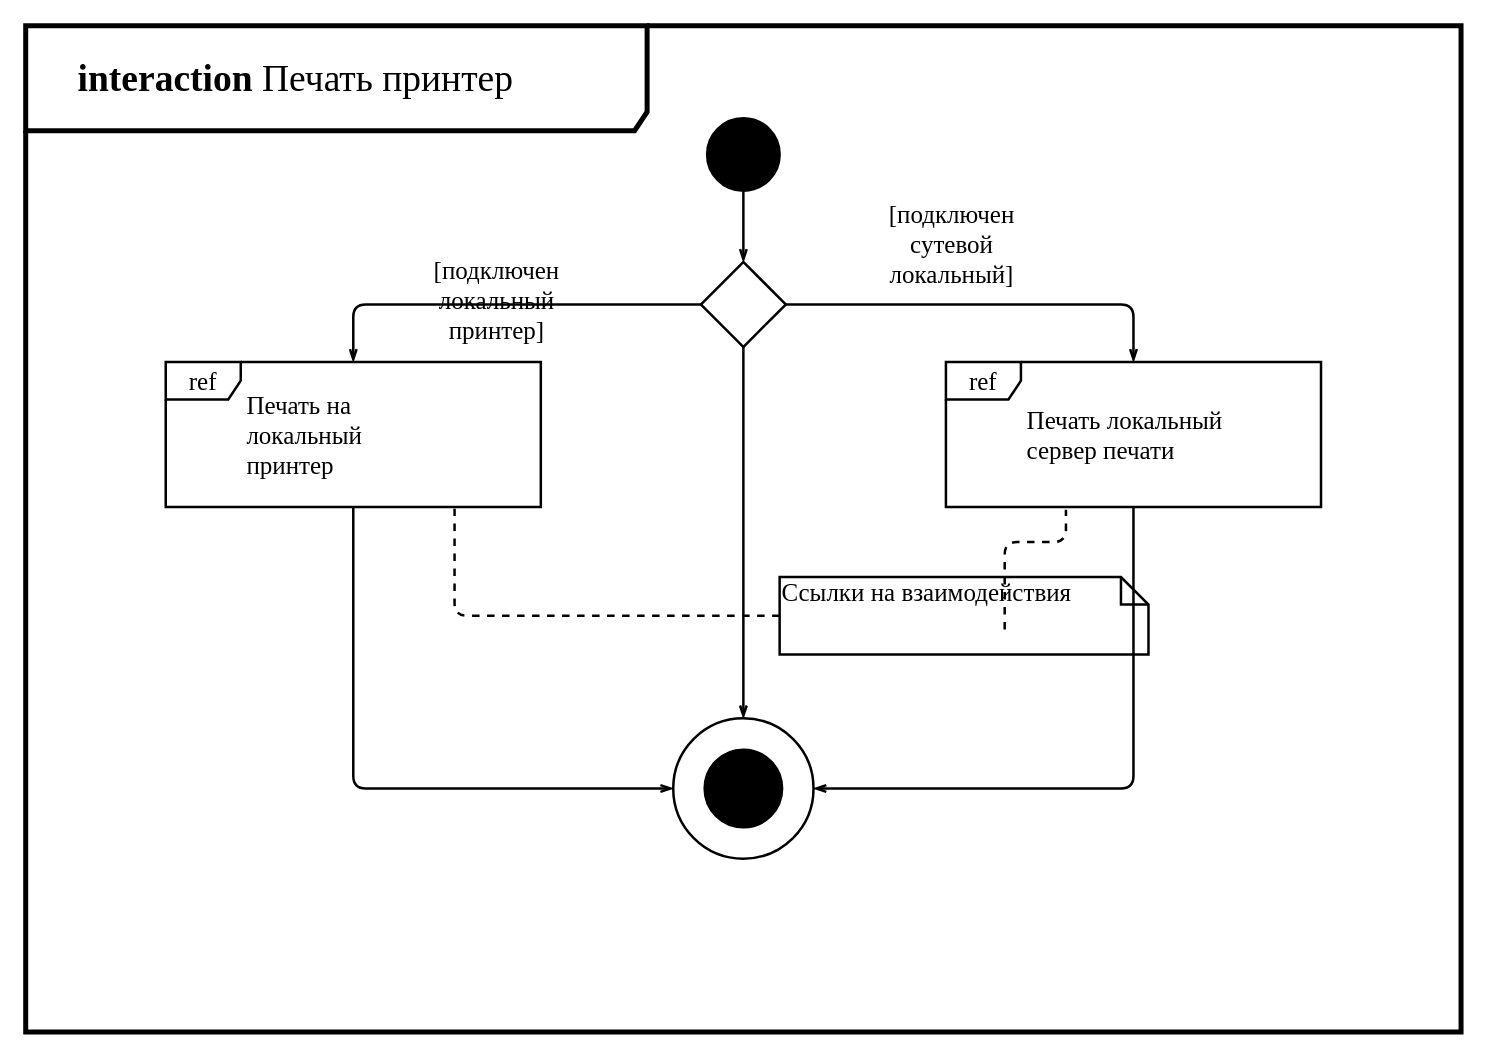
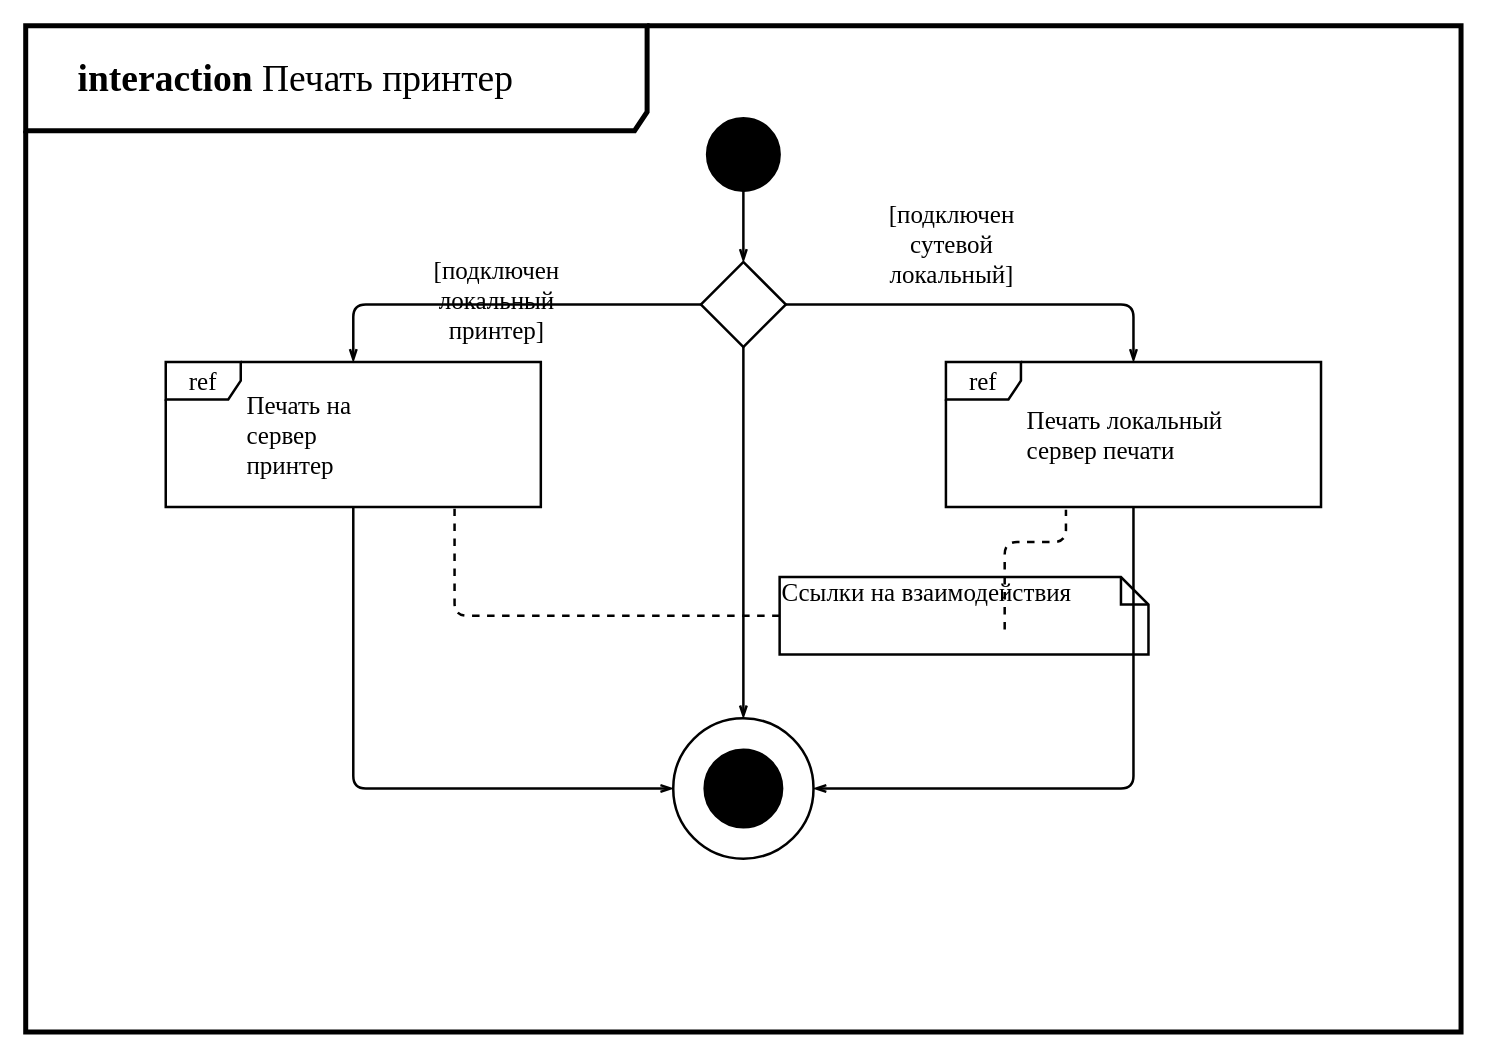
  <mxCell id="0" />
  <mxCell id="1" parent="0" />
  <mxCell id="2" value="&lt;blockquote style=&quot;margin: 0 0 0 40px ; border: none ; padding: 0px&quot;&gt;&lt;b&gt;interaction&amp;nbsp;&lt;/b&gt;Печать принтер&lt;/blockquote&gt;" style="shape=umlFrame;whiteSpace=wrap;html=1;fillColor=none;strokeWidth=4;strokeColor=#000000;fontFamily=Times New Roman;fontSize=30;width=497;height=84;fontColor=#000000;align=left;" vertex="1" parent="1"><mxGeometry x="20" y="20" width="1148" height="805" as="geometry" /></mxCell>
  <mxCell id="3" style="edgeStyle=orthogonalEdgeStyle;rounded=1;orthogonalLoop=1;jettySize=auto;html=1;exitX=1;exitY=0.5;exitDx=0;exitDy=0;endArrow=none;endFill=0;strokeColor=#000000;strokeWidth=2;fontFamily=Times New Roman;fontSize=20;fontColor=#000000;startArrow=openThin;startFill=0;" edge="1" parent="1" source="4" target="11"><mxGeometry relative="1" as="geometry" /></mxCell>
  <mxCell id="4" value="" style="ellipse;whiteSpace=wrap;html=1;aspect=fixed;strokeColor=#000000;strokeWidth=2;fillColor=none;fontFamily=Times New Roman;fontSize=20;fontColor=#000000;" vertex="1" parent="1"><mxGeometry x="537.9" y="574" width="112.204" height="112.29" as="geometry" /></mxCell>
  <mxCell id="5" style="edgeStyle=orthogonalEdgeStyle;rounded=0;orthogonalLoop=1;jettySize=auto;html=1;exitX=0.5;exitY=1;exitDx=0;exitDy=0;entryX=0;entryY=0;entryDx=0;entryDy=0;fontFamily=Times New Roman;fontSize=20;fontColor=#000000;strokeWidth=2;strokeColor=#000000;endArrow=openThin;endFill=0;" edge="1" parent="1" source="6" target="10"><mxGeometry relative="1" as="geometry" /></mxCell>
  <mxCell id="6" value="" style="ellipse;whiteSpace=wrap;html=1;aspect=fixed;strokeColor=#000000;strokeWidth=2;fillColor=#000000;fontFamily=Times New Roman;fontSize=20;fontColor=#000000;" vertex="1" parent="1"><mxGeometry x="565" y="94" width="58" height="58" as="geometry" /></mxCell>
  <mxCell id="7" style="edgeStyle=orthogonalEdgeStyle;rounded=1;orthogonalLoop=1;jettySize=auto;html=1;exitX=1;exitY=0;exitDx=0;exitDy=0;endArrow=openThin;endFill=0;strokeColor=#000000;strokeWidth=2;fontFamily=Times New Roman;fontSize=20;fontColor=#000000;" edge="1" parent="1" source="10" target="11"><mxGeometry relative="1" as="geometry" /></mxCell>
  <mxCell id="8" style="edgeStyle=orthogonalEdgeStyle;rounded=1;orthogonalLoop=1;jettySize=auto;html=1;exitX=0;exitY=1;exitDx=0;exitDy=0;endArrow=openThin;endFill=0;strokeColor=#000000;strokeWidth=2;fontFamily=Times New Roman;fontSize=20;fontColor=#000000;" edge="1" parent="1" source="10" target="12"><mxGeometry relative="1" as="geometry" /></mxCell>
  <mxCell id="9" style="edgeStyle=orthogonalEdgeStyle;rounded=1;orthogonalLoop=1;jettySize=auto;html=1;exitX=1;exitY=1;exitDx=0;exitDy=0;entryX=0.5;entryY=0;entryDx=0;entryDy=0;endArrow=openThin;endFill=0;strokeColor=#000000;strokeWidth=2;fontFamily=Times New Roman;fontSize=20;fontColor=#000000;" edge="1" parent="1" source="10" target="4"><mxGeometry relative="1" as="geometry" /></mxCell>
  <mxCell id="10" value="" style="whiteSpace=wrap;html=1;aspect=fixed;strokeColor=#000000;strokeWidth=2;fillColor=#FFFFFF;fontFamily=Times New Roman;fontSize=20;fontColor=#000000;rotation=45;" vertex="1" parent="1"><mxGeometry x="569.99" y="219" width="48.03" height="48.031" as="geometry" /></mxCell>
  <mxCell id="11" value="ref" style="shape=umlFrame;whiteSpace=wrap;html=1;strokeColor=#000000;strokeWidth=2;fillColor=#FFFFFF;fontFamily=Times New Roman;fontSize=20;fontColor=#000000;" vertex="1" parent="1"><mxGeometry x="756" y="289.02" width="300" height="116" as="geometry" /></mxCell>
  <mxCell id="12" value="ref" style="shape=umlFrame;whiteSpace=wrap;html=1;strokeColor=#000000;strokeWidth=2;fillColor=#FFFFFF;fontFamily=Times New Roman;fontSize=20;fontColor=#000000;" vertex="1" parent="1"><mxGeometry x="132" y="289.02" width="300" height="116" as="geometry" /></mxCell>
- <mxCell id="13" value="Печать на&amp;nbsp;&lt;br&gt;локальный&lt;br&gt;принтер" style="text;html=1;strokeColor=none;fillColor=none;align=left;verticalAlign=middle;whiteSpace=wrap;rounded=0;fontFamily=Times New Roman;fontSize=20;fontColor=#000000;" vertex="1" parent="1"><mxGeometry x="195" y="305.03" width="174" height="83.98" as="geometry" /></mxCell>
+ <mxCell id="13" value="Печать на&amp;nbsp;&lt;br&gt;сервер&lt;br&gt;принтер" style="text;html=1;strokeColor=none;fillColor=none;align=left;verticalAlign=middle;whiteSpace=wrap;rounded=0;fontFamily=Times New Roman;fontSize=20;fontColor=#000000;" vertex="1" parent="1"><mxGeometry x="195" y="305.03" width="174" height="83.98" as="geometry" /></mxCell>
  <mxCell id="14" value="Печать локальный&lt;br&gt;сервер печати" style="text;html=1;strokeColor=none;fillColor=none;align=left;verticalAlign=middle;whiteSpace=wrap;rounded=0;fontFamily=Times New Roman;fontSize=20;fontColor=#000000;" vertex="1" parent="1"><mxGeometry x="819" y="305.03" width="174" height="83.98" as="geometry" /></mxCell>
  <mxCell id="15" value="" style="ellipse;whiteSpace=wrap;html=1;aspect=fixed;strokeColor=#000000;strokeWidth=2;fillColor=#000000;fontFamily=Times New Roman;fontSize=20;fontColor=#000000;" vertex="1" parent="1"><mxGeometry x="563.03" y="599.15" width="61.95" height="62" as="geometry" /></mxCell>
  <mxCell id="16" style="edgeStyle=orthogonalEdgeStyle;rounded=1;orthogonalLoop=1;jettySize=auto;html=1;exitX=0;exitY=0.5;exitDx=0;exitDy=0;endArrow=none;endFill=0;strokeColor=#000000;strokeWidth=2;fontFamily=Times New Roman;fontSize=20;fontColor=#000000;startArrow=openThin;startFill=0;" edge="1" parent="1" source="4" target="12"><mxGeometry relative="1" as="geometry"><mxPoint x="120.005" y="664.125" as="sourcePoint" /><mxPoint x="375.9" y="439" as="targetPoint" /></mxGeometry></mxCell>
  <mxCell id="17" value="[подключен&lt;br&gt;локальный принтер]" style="text;html=1;strokeColor=none;fillColor=none;align=center;verticalAlign=middle;whiteSpace=wrap;rounded=0;strokeWidth=2;fontFamily=Times New Roman;fontSize=20;fontColor=#000000;" vertex="1" parent="1"><mxGeometry x="335" y="197" width="124" height="83" as="geometry" /></mxCell>
  <mxCell id="18" value="[подключен&lt;br&gt;сутевой&lt;br&gt;локальный]" style="text;html=1;strokeColor=none;fillColor=none;align=center;verticalAlign=middle;whiteSpace=wrap;rounded=0;strokeWidth=2;fontFamily=Times New Roman;fontSize=20;fontColor=#000000;" vertex="1" parent="1"><mxGeometry x="699" y="152" width="124" height="83" as="geometry" /></mxCell>
  <mxCell id="19" style="edgeStyle=orthogonalEdgeStyle;rounded=1;orthogonalLoop=1;jettySize=auto;html=1;exitX=0;exitY=0;exitDx=180;exitDy=42;exitPerimeter=0;entryX=0.32;entryY=1.018;entryDx=0;entryDy=0;entryPerimeter=0;startArrow=none;startFill=0;endArrow=none;endFill=0;strokeColor=#000000;strokeWidth=2;fontFamily=Times New Roman;fontSize=20;fontColor=#000000;dashed=1;" edge="1" parent="1" source="21" target="11"><mxGeometry relative="1" as="geometry" /></mxCell>
  <mxCell id="20" style="edgeStyle=orthogonalEdgeStyle;orthogonalLoop=1;jettySize=auto;html=1;exitX=0;exitY=0.5;exitDx=0;exitDy=0;exitPerimeter=0;entryX=0.77;entryY=1.012;entryDx=0;entryDy=0;entryPerimeter=0;dashed=1;startFill=0;endArrow=none;endFill=0;strokeColor=#000000;strokeWidth=2;fontFamily=Times New Roman;fontSize=20;fontColor=#000000;" edge="1" parent="1" source="21" target="12"><mxGeometry relative="1" as="geometry" /></mxCell>
  <mxCell id="21" value="&lt;font face=&quot;Times New Roman&quot; style=&quot;font-size: 20px&quot;&gt;Ссылки на взаимодействия&lt;/font&gt;" style="shape=note;whiteSpace=wrap;html=1;size=22;verticalAlign=top;align=left;spacingTop=-6;strokeColor=#000000;strokeWidth=2;fillColor=none;fontColor=#000000;rounded=0;" vertex="1" parent="1"><mxGeometry x="623" y="461" width="295" height="62" as="geometry" /></mxCell>
